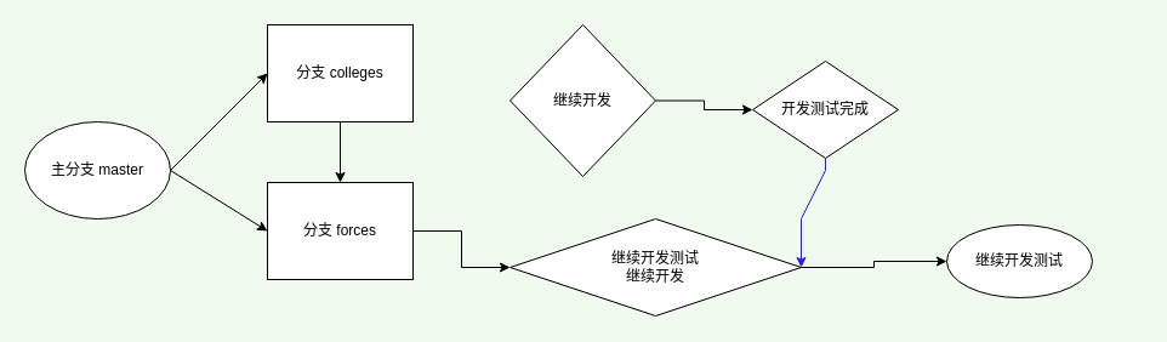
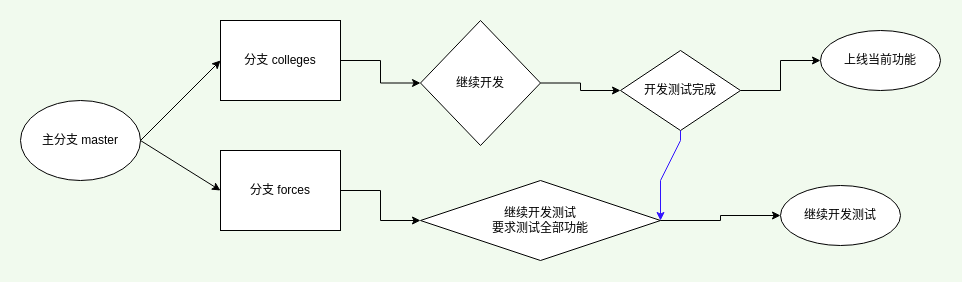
  <mxCell id="0" />
  <mxCell id="1" parent="0" />
  <mxCell id="2" value="主分支 master" style="ellipse;whiteSpace=wrap;html=1;" parent="1" vertex="1"><mxGeometry x="20" y="100" width="120" height="80" as="geometry" /></mxCell>
- <mxCell id="3" value="" style="edgeStyle=orthogonalEdgeStyle;rounded=0;orthogonalLoop=1;jettySize=auto;html=1;" edge="1" parent="1" source="4" target="6"><mxGeometry relative="1" as="geometry" /></mxCell>
+ <mxCell id="3" value="" style="edgeStyle=orthogonalEdgeStyle;rounded=0;orthogonalLoop=1;jettySize=auto;html=1;" edge="1" parent="1" source="4" target="10"><mxGeometry relative="1" as="geometry" /></mxCell>
  <mxCell id="4" value="分支 colleges" style="rounded=0;whiteSpace=wrap;html=1;" parent="1" vertex="1"><mxGeometry x="220" y="20" width="120" height="80" as="geometry" /></mxCell>
  <mxCell id="5" value="" style="edgeStyle=orthogonalEdgeStyle;rounded=0;orthogonalLoop=1;jettySize=auto;html=1;" edge="1" parent="1" source="6" target="14"><mxGeometry relative="1" as="geometry" /></mxCell>
  <mxCell id="6" value="分支&amp;nbsp;forces" style="rounded=0;whiteSpace=wrap;html=1;" parent="1" vertex="1"><mxGeometry x="220" y="150" width="120" height="80" as="geometry" /></mxCell>
  <mxCell id="7" value="" style="endArrow=classic;html=1;rounded=0;entryX=0;entryY=0.5;entryDx=0;entryDy=0;" parent="1" target="4" edge="1"><mxGeometry width="50" height="50" relative="1" as="geometry"><mxPoint x="140" y="140" as="sourcePoint" /><mxPoint x="510" y="150" as="targetPoint" /></mxGeometry></mxCell>
  <mxCell id="8" value="" style="endArrow=classic;html=1;rounded=0;exitX=1;exitY=0.5;exitDx=0;exitDy=0;entryX=0;entryY=0.5;entryDx=0;entryDy=0;" parent="1" source="2" target="6" edge="1"><mxGeometry width="50" height="50" relative="1" as="geometry"><mxPoint x="460" y="200" as="sourcePoint" /><mxPoint x="510" y="150" as="targetPoint" /></mxGeometry></mxCell>
  <mxCell id="9" value="" style="edgeStyle=orthogonalEdgeStyle;rounded=0;orthogonalLoop=1;jettySize=auto;html=1;" edge="1" parent="1" source="10" target="12"><mxGeometry relative="1" as="geometry" /></mxCell>
  <mxCell id="10" value="继续开发" style="rhombus;whiteSpace=wrap;html=1;rounded=0;" vertex="1" parent="1"><mxGeometry x="420" y="20" width="120" height="125" as="geometry" /></mxCell>
+ <mxCell id="11" value="" style="edgeStyle=orthogonalEdgeStyle;rounded=0;orthogonalLoop=1;jettySize=auto;html=1;" edge="1" parent="1" source="12" target="15"><mxGeometry relative="1" as="geometry" /></mxCell>
  <mxCell id="12" value="开发测试完成" style="rhombus;whiteSpace=wrap;html=1;rounded=0;" vertex="1" parent="1"><mxGeometry x="620" y="50" width="120" height="80" as="geometry" /></mxCell>
  <mxCell id="13" value="" style="edgeStyle=orthogonalEdgeStyle;rounded=0;orthogonalLoop=1;jettySize=auto;html=1;strokeColor=#000000;" edge="1" parent="1" source="14" target="17"><mxGeometry relative="1" as="geometry" /></mxCell>
- <mxCell id="14" value="继续开发测试&lt;br&gt;继续开发" style="rhombus;whiteSpace=wrap;html=1;rounded=0;" vertex="1" parent="1"><mxGeometry x="420" y="180" width="240" height="80" as="geometry" /></mxCell>
+ <mxCell id="14" value="继续开发测试&lt;br&gt;要求测试全部功能" style="rhombus;whiteSpace=wrap;html=1;rounded=0;" vertex="1" parent="1"><mxGeometry x="420" y="180" width="240" height="80" as="geometry" /></mxCell>
+ <mxCell id="15" value="上线当前功能" style="ellipse;whiteSpace=wrap;html=1;rounded=0;" vertex="1" parent="1"><mxGeometry x="820" y="30" width="120" height="60" as="geometry" /></mxCell>
  <mxCell id="16" value="" style="endArrow=classic;html=1;rounded=0;exitX=0.5;exitY=1;exitDx=0;exitDy=0;strokeColor=#3112FF;" edge="1" parent="1" source="12"><mxGeometry width="50" height="50" relative="1" as="geometry"><mxPoint x="460" y="190" as="sourcePoint" /><mxPoint x="660" y="220" as="targetPoint" /><Array as="points"><mxPoint x="680" y="140" /><mxPoint x="660" y="180" /></Array></mxGeometry></mxCell>
  <mxCell id="17" value="继续开发测试" style="ellipse;whiteSpace=wrap;html=1;rounded=0;" vertex="1" parent="1"><mxGeometry x="780" y="185" width="120" height="60" as="geometry" /></mxCell>
